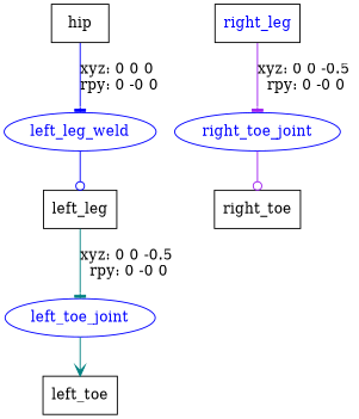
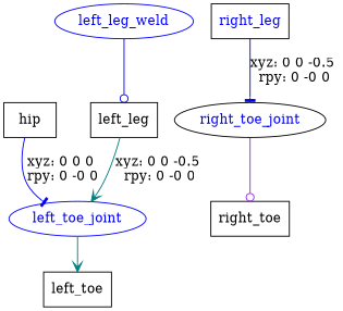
  digraph {
    node [shape=box]
    edge [arrowhead=tee color=blue]
    n1 [label=hip]
    left_leg_weld [color=blue fontcolor=blue shape=ellipse]
    n3 [label=left_leg]
    n4 [fontcolor=blue label=right_leg]
-   right_toe_joint [color=blue fontcolor=blue shape=ellipse]
+   right_toe_joint [color=black fontcolor=blue shape=ellipse]
    n6 [label=right_toe]
    left_toe_joint [color=blue fontcolor=blue shape=ellipse]
    n8 [label=left_toe]
-   n1 -> left_leg_weld [label="xyz: 0 0 0 \nrpy: 0 -0 0"]
+   n1 -> left_toe_joint [label="xyz: 0 0 0 \nrpy: 0 -0 0"]
    left_leg_weld -> n3 [arrowhead=odot]
-   n3 -> left_toe_joint [color=teal label="xyz: 0 0 -0.5 \nrpy: 0 -0 0"]
-   n4 -> right_toe_joint [color=purple label="xyz: 0 0 -0.5 \nrpy: 0 -0 0"]
+   n3 -> left_toe_joint [arrowhead=vee color=teal label="xyz: 0 0 -0.5 \nrpy: 0 -0 0"]
+   n4 -> right_toe_joint [label="xyz: 0 0 -0.5 \nrpy: 0 -0 0"]
    right_toe_joint -> n6 [arrowhead=odot color=purple]
    left_toe_joint -> n8 [arrowhead=vee color=teal]
  }
